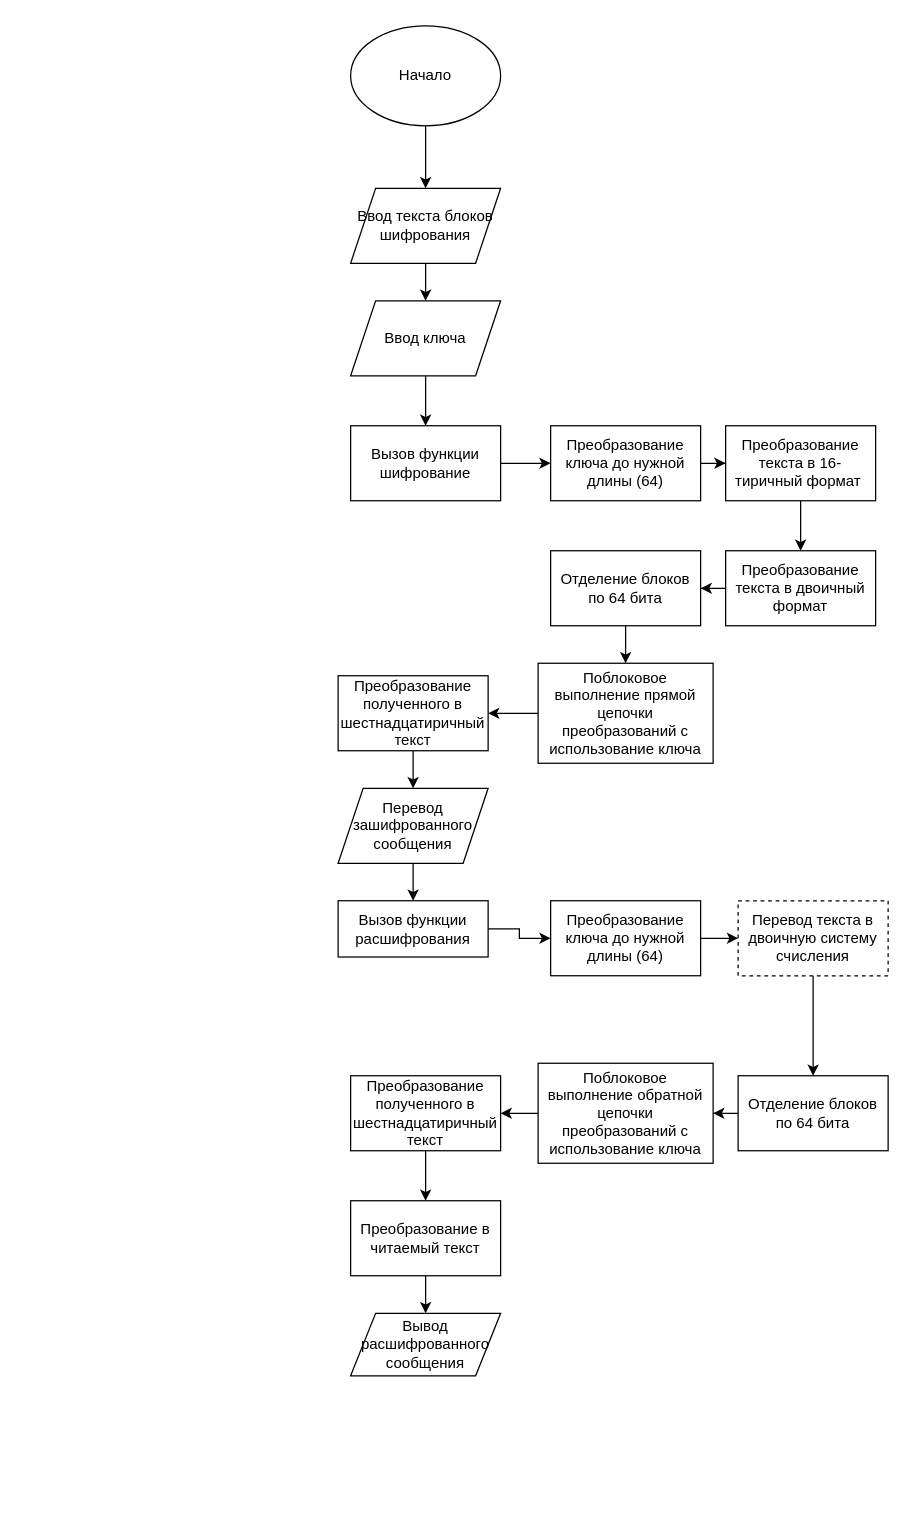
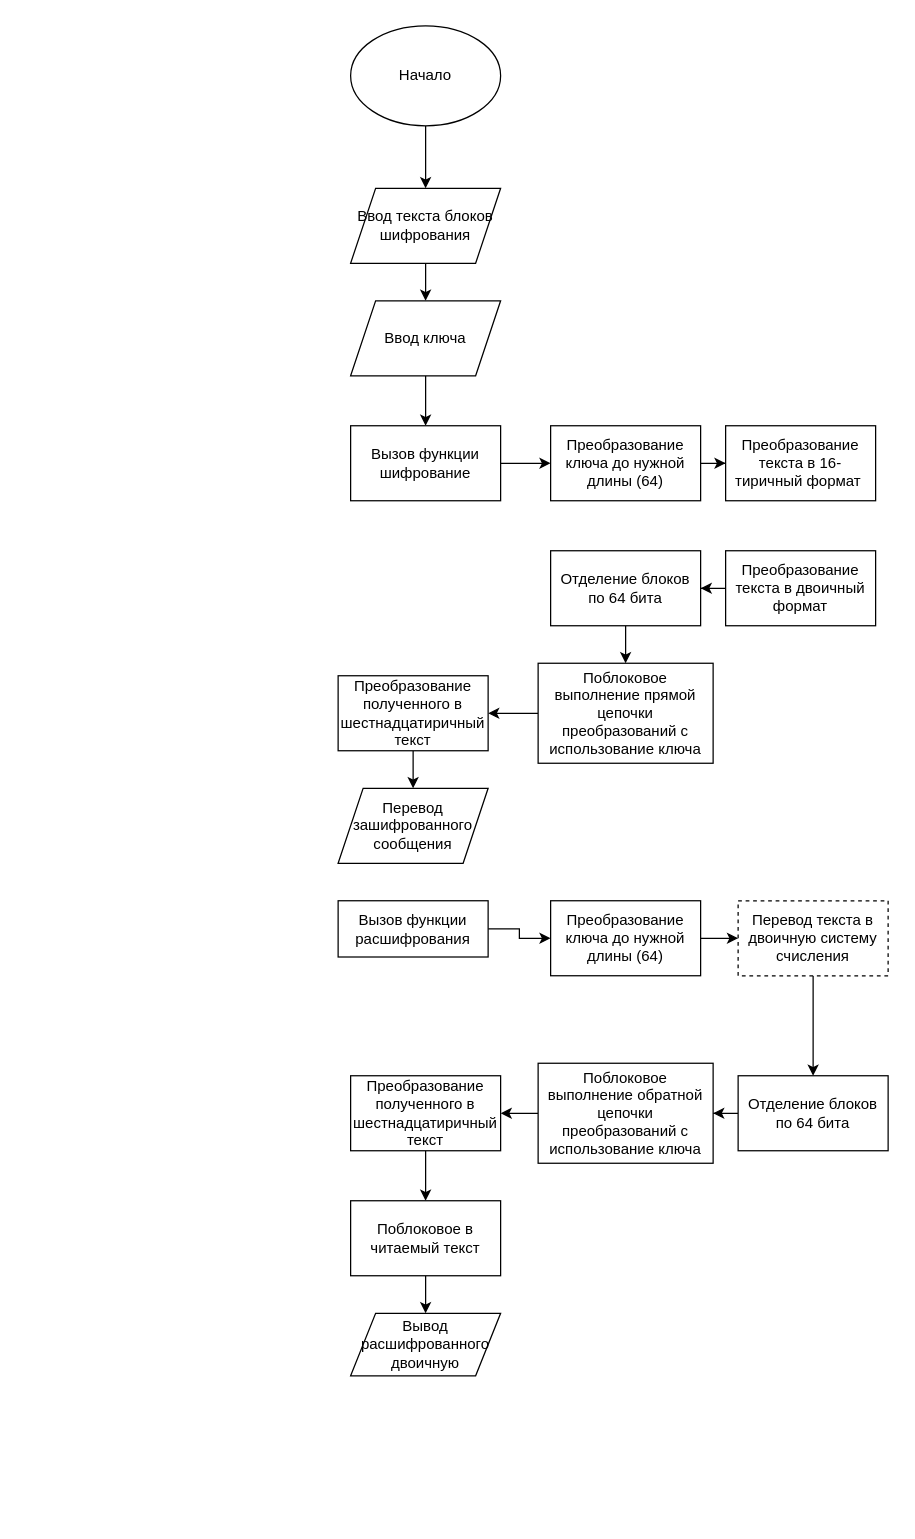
  <mxCell id="0" />
  <mxCell id="1" parent="0" />
  <mxCell id="2" value="" style="edgeStyle=orthogonalEdgeStyle;rounded=0;orthogonalLoop=1;jettySize=auto;html=1;" parent="1" source="3" edge="1"><mxGeometry relative="1" as="geometry"><mxPoint x="340" y="150" as="targetPoint" /></mxGeometry></mxCell>
  <mxCell id="3" value="Начало" style="ellipse;whiteSpace=wrap;html=1;" parent="1" vertex="1"><mxGeometry x="280" y="20" width="120" height="80" as="geometry" /></mxCell>
  <mxCell id="4" style="edgeStyle=orthogonalEdgeStyle;rounded=0;orthogonalLoop=1;jettySize=auto;html=1;entryX=0;entryY=0.5;entryDx=0;entryDy=0;" parent="1" edge="1"><mxGeometry relative="1" as="geometry"><Array as="points"><mxPoint x="20" y="1040" /><mxPoint x="20" y="690" /></Array><mxPoint x="90" y="1040" as="sourcePoint" /></mxGeometry></mxCell>
  <mxCell id="5" style="edgeStyle=orthogonalEdgeStyle;rounded=0;orthogonalLoop=1;jettySize=auto;html=1;entryX=0;entryY=0.5;entryDx=0;entryDy=0;" parent="1" edge="1"><mxGeometry relative="1" as="geometry"><Array as="points"><mxPoint x="20" y="1209" /><mxPoint x="20" y="690" /></Array><mxPoint x="130" y="690" as="targetPoint" /></mxGeometry></mxCell>
  <mxCell id="6" value="" style="edgeStyle=orthogonalEdgeStyle;rounded=0;orthogonalLoop=1;jettySize=auto;html=1;" edge="1" parent="1" source="7" target="9"><mxGeometry relative="1" as="geometry" /></mxCell>
  <mxCell id="7" value="Ввод текста блоков шифрования" style="shape=parallelogram;perimeter=parallelogramPerimeter;whiteSpace=wrap;html=1;fixedSize=1;" vertex="1" parent="1"><mxGeometry x="280" y="150" width="120" height="60" as="geometry" /></mxCell>
  <mxCell id="8" value="" style="edgeStyle=orthogonalEdgeStyle;rounded=0;orthogonalLoop=1;jettySize=auto;html=1;" edge="1" parent="1" source="9" target="25"><mxGeometry relative="1" as="geometry" /></mxCell>
  <mxCell id="9" value="Ввод ключа" style="shape=parallelogram;perimeter=parallelogramPerimeter;whiteSpace=wrap;html=1;fixedSize=1;" vertex="1" parent="1"><mxGeometry x="280" y="240" width="120" height="60" as="geometry" /></mxCell>
  <mxCell id="10" style="edgeStyle=orthogonalEdgeStyle;rounded=0;orthogonalLoop=1;jettySize=auto;html=1;" edge="1" parent="1" source="11" target="13"><mxGeometry relative="1" as="geometry" /></mxCell>
  <mxCell id="11" value="Преобразование ключа до нужной длины (64)" style="whiteSpace=wrap;html=1;" vertex="1" parent="1"><mxGeometry x="440" y="340" width="120" height="60" as="geometry" /></mxCell>
- <mxCell id="12" value="" style="edgeStyle=orthogonalEdgeStyle;rounded=0;orthogonalLoop=1;jettySize=auto;html=1;" edge="1" parent="1" source="13" target="15"><mxGeometry relative="1" as="geometry" /></mxCell>
  <mxCell id="13" value="Преобразование текста в 16-тиричный формат&amp;nbsp;" style="whiteSpace=wrap;html=1;" vertex="1" parent="1"><mxGeometry x="580" y="340" width="120" height="60" as="geometry" /></mxCell>
  <mxCell id="14" value="" style="edgeStyle=orthogonalEdgeStyle;rounded=0;orthogonalLoop=1;jettySize=auto;html=1;" edge="1" parent="1" source="15" target="17"><mxGeometry relative="1" as="geometry" /></mxCell>
  <mxCell id="15" value="Преобразование текста в двоичный формат" style="whiteSpace=wrap;html=1;" vertex="1" parent="1"><mxGeometry x="580" y="440" width="120" height="60" as="geometry" /></mxCell>
  <mxCell id="16" value="" style="edgeStyle=orthogonalEdgeStyle;rounded=0;orthogonalLoop=1;jettySize=auto;html=1;" edge="1" parent="1" source="17" target="19"><mxGeometry relative="1" as="geometry" /></mxCell>
  <mxCell id="17" value="Отделение блоков по 64 бита" style="whiteSpace=wrap;html=1;" vertex="1" parent="1"><mxGeometry x="440" y="440" width="120" height="60" as="geometry" /></mxCell>
  <mxCell id="18" value="" style="edgeStyle=orthogonalEdgeStyle;rounded=0;orthogonalLoop=1;jettySize=auto;html=1;" edge="1" parent="1" source="19" target="21"><mxGeometry relative="1" as="geometry" /></mxCell>
  <mxCell id="19" value="Поблоковое выполнение прямой цепочки преобразований с использование ключа" style="whiteSpace=wrap;html=1;" vertex="1" parent="1"><mxGeometry x="430" y="530" width="140" height="80" as="geometry" /></mxCell>
  <mxCell id="20" value="" style="edgeStyle=orthogonalEdgeStyle;rounded=0;orthogonalLoop=1;jettySize=auto;html=1;" edge="1" parent="1" source="21" target="23"><mxGeometry relative="1" as="geometry" /></mxCell>
  <mxCell id="21" value="Преобразование полученного в шестнадцатиричный текст" style="whiteSpace=wrap;html=1;" vertex="1" parent="1"><mxGeometry x="270" y="540" width="120" height="60" as="geometry" /></mxCell>
- <mxCell id="22" value="" style="edgeStyle=orthogonalEdgeStyle;rounded=0;orthogonalLoop=1;jettySize=auto;html=1;" edge="1" parent="1" source="23" target="27"><mxGeometry relative="1" as="geometry" /></mxCell>
  <mxCell id="23" value="Перевод зашифрованного сообщения" style="shape=parallelogram;perimeter=parallelogramPerimeter;whiteSpace=wrap;html=1;fixedSize=1;" vertex="1" parent="1"><mxGeometry x="270" y="630" width="120" height="60" as="geometry" /></mxCell>
  <mxCell id="24" value="" style="edgeStyle=orthogonalEdgeStyle;rounded=0;orthogonalLoop=1;jettySize=auto;html=1;" edge="1" parent="1" source="25" target="11"><mxGeometry relative="1" as="geometry" /></mxCell>
  <mxCell id="25" value="Вызов функции шифрование" style="whiteSpace=wrap;html=1;" vertex="1" parent="1"><mxGeometry x="280" y="340" width="120" height="60" as="geometry" /></mxCell>
  <mxCell id="26" value="" style="edgeStyle=orthogonalEdgeStyle;rounded=0;orthogonalLoop=1;jettySize=auto;html=1;" edge="1" parent="1" source="27" target="29"><mxGeometry relative="1" as="geometry" /></mxCell>
  <mxCell id="27" value="Вызов функции расшифрования" style="whiteSpace=wrap;html=1;" vertex="1" parent="1"><mxGeometry x="270" y="720" width="120" height="45" as="geometry" /></mxCell>
  <mxCell id="28" value="" style="edgeStyle=orthogonalEdgeStyle;rounded=0;orthogonalLoop=1;jettySize=auto;html=1;" edge="1" parent="1" source="29" target="31"><mxGeometry relative="1" as="geometry" /></mxCell>
  <mxCell id="29" value="Преобразование ключа до нужной длины (64)" style="whiteSpace=wrap;html=1;" vertex="1" parent="1"><mxGeometry x="440" y="720" width="120" height="60" as="geometry" /></mxCell>
  <mxCell id="30" value="" style="edgeStyle=orthogonalEdgeStyle;rounded=0;orthogonalLoop=1;jettySize=auto;html=1;" edge="1" parent="1" source="31" target="33"><mxGeometry relative="1" as="geometry" /></mxCell>
  <mxCell id="31" value="Перевод текста в двоичную систему счисления" style="whiteSpace=wrap;html=1;dashed=1;" vertex="1" parent="1"><mxGeometry x="590" y="720" width="120" height="60" as="geometry" /></mxCell>
  <mxCell id="32" value="" style="edgeStyle=orthogonalEdgeStyle;rounded=0;orthogonalLoop=1;jettySize=auto;html=1;" edge="1" parent="1" source="33" target="35"><mxGeometry relative="1" as="geometry" /></mxCell>
  <mxCell id="33" value="Отделение блоков по 64 бита" style="whiteSpace=wrap;html=1;" vertex="1" parent="1"><mxGeometry x="590" y="860" width="120" height="60" as="geometry" /></mxCell>
  <mxCell id="34" value="" style="edgeStyle=orthogonalEdgeStyle;rounded=0;orthogonalLoop=1;jettySize=auto;html=1;" edge="1" parent="1" source="35" target="37"><mxGeometry relative="1" as="geometry" /></mxCell>
  <mxCell id="35" value="Поблоковое выполнение обратной цепочки преобразований с использование ключа" style="whiteSpace=wrap;html=1;" vertex="1" parent="1"><mxGeometry x="430" y="850" width="140" height="80" as="geometry" /></mxCell>
  <mxCell id="36" value="" style="edgeStyle=orthogonalEdgeStyle;rounded=0;orthogonalLoop=1;jettySize=auto;html=1;" edge="1" parent="1" source="37" target="39"><mxGeometry relative="1" as="geometry" /></mxCell>
  <mxCell id="37" value="Преобразование полученного в шестнадцатиричный текст" style="whiteSpace=wrap;html=1;" vertex="1" parent="1"><mxGeometry x="280" y="860" width="120" height="60" as="geometry" /></mxCell>
  <mxCell id="38" value="" style="edgeStyle=orthogonalEdgeStyle;rounded=0;orthogonalLoop=1;jettySize=auto;html=1;" edge="1" parent="1" source="39" target="40"><mxGeometry relative="1" as="geometry" /></mxCell>
- <mxCell id="39" value="Преобразование в читаемый текст" style="whiteSpace=wrap;html=1;" vertex="1" parent="1"><mxGeometry x="280" y="960" width="120" height="60" as="geometry" /></mxCell>
- <mxCell id="40" value="Вывод расшифрованного сообщения" style="shape=parallelogram;perimeter=parallelogramPerimeter;whiteSpace=wrap;html=1;fixedSize=1;" vertex="1" parent="1"><mxGeometry x="280" y="1050" width="120" height="50" as="geometry" /></mxCell>
+ <mxCell id="39" value="Поблоковое в читаемый текст" style="whiteSpace=wrap;html=1;" vertex="1" parent="1"><mxGeometry x="280" y="960" width="120" height="60" as="geometry" /></mxCell>
+ <mxCell id="40" value="Вывод расшифрованного двоичную" style="shape=parallelogram;perimeter=parallelogramPerimeter;whiteSpace=wrap;html=1;fixedSize=1;" vertex="1" parent="1"><mxGeometry x="280" y="1050" width="120" height="50" as="geometry" /></mxCell>
